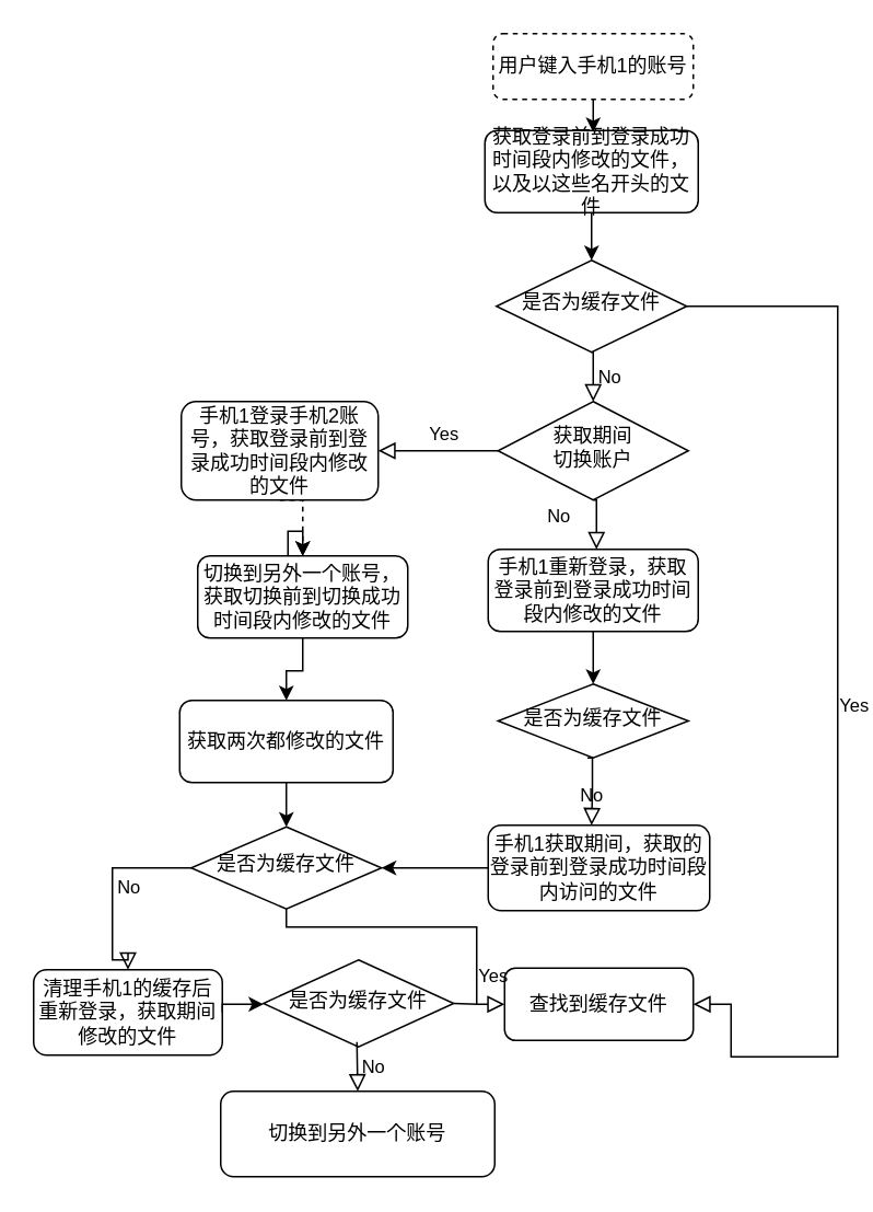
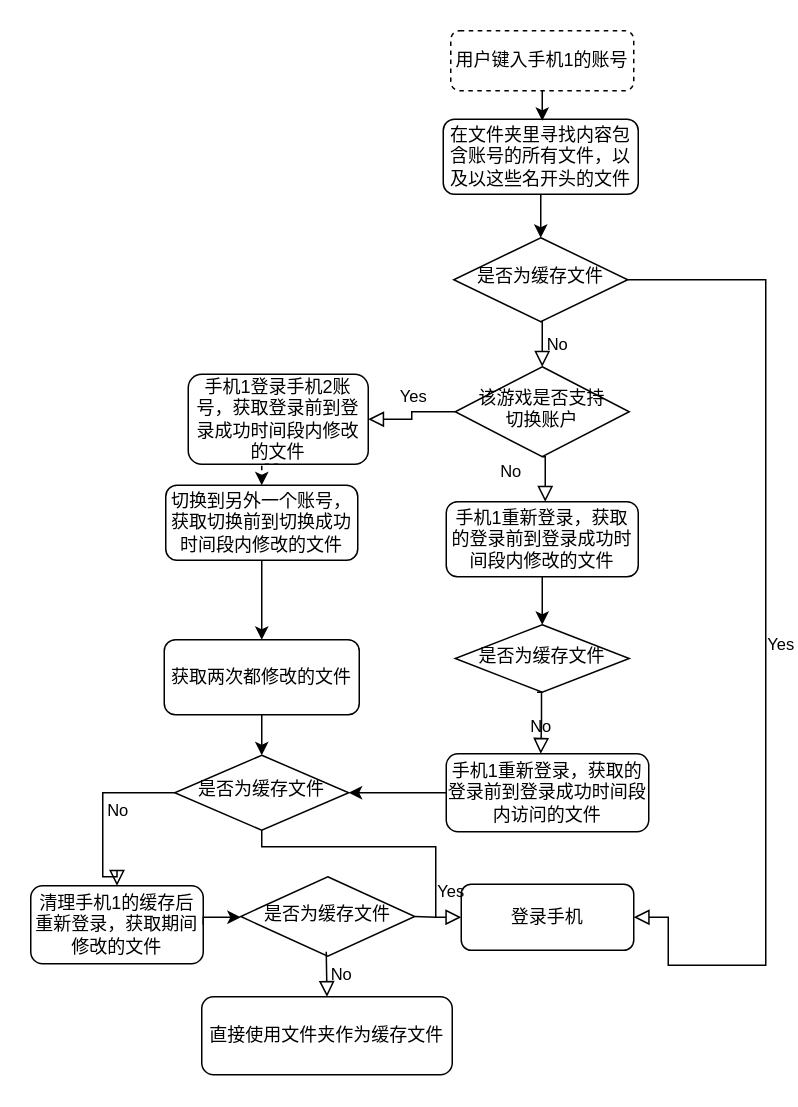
  <mxCell id="0" />
  <mxCell id="1" parent="0" />
  <mxCell id="2" value="用户键入手机1的账号" style="rounded=1;whiteSpace=wrap;html=1;fontSize=12;glass=0;strokeWidth=1;shadow=0;dashed=1;" parent="1" vertex="1"><mxGeometry x="300" y="20" width="122" height="40" as="geometry" /></mxCell>
- <mxCell id="3" value="获取登录前到登录成功时间段内修改的文件，以及以这些名开头的文件&lt;br&gt;" style="rounded=1;whiteSpace=wrap;html=1;fontSize=12;glass=0;strokeWidth=1;shadow=0;" parent="1" vertex="1"><mxGeometry x="295" y="79" width="130" height="50" as="geometry" /></mxCell>
+ <mxCell id="3" value="在文件夹里寻找内容包含账号的所有文件，以及以这些名开头的文件&lt;br&gt;" style="rounded=1;whiteSpace=wrap;html=1;fontSize=12;glass=0;strokeWidth=1;shadow=0;" parent="1" vertex="1"><mxGeometry x="295" y="79" width="130" height="50" as="geometry" /></mxCell>
  <mxCell id="4" value="" style="edgeStyle=orthogonalEdgeStyle;rounded=0;orthogonalLoop=1;jettySize=auto;html=1;exitX=0.5;exitY=1;exitDx=0;exitDy=0;" parent="1" source="2" edge="1"><mxGeometry relative="1" as="geometry"><mxPoint x="-240" y="-286" as="sourcePoint" /><mxPoint x="361" y="80" as="targetPoint" /></mxGeometry></mxCell>
  <mxCell id="5" value="是否为缓存文件" style="rhombus;whiteSpace=wrap;html=1;shadow=0;fontFamily=Helvetica;fontSize=12;align=center;strokeWidth=1;spacing=6;spacingTop=-4;" parent="1" vertex="1"><mxGeometry x="302" y="158" width="116" height="56" as="geometry" /></mxCell>
  <mxCell id="6" value="No&lt;br&gt;" style="edgeStyle=orthogonalEdgeStyle;rounded=0;html=1;jettySize=auto;orthogonalLoop=1;fontSize=11;endArrow=block;endFill=0;endSize=8;strokeWidth=1;shadow=0;labelBackgroundColor=none;exitX=0.5;exitY=1;exitDx=0;exitDy=0;entryX=0.5;entryY=0;entryDx=0;entryDy=0;" parent="1" source="5" target="8" edge="1"><mxGeometry y="10" relative="1" as="geometry"><mxPoint as="offset" /><mxPoint x="360.5" y="238" as="sourcePoint" /><mxPoint x="360.5" y="289" as="targetPoint" /></mxGeometry></mxCell>
  <mxCell id="7" value="" style="edgeStyle=orthogonalEdgeStyle;rounded=0;orthogonalLoop=1;jettySize=auto;html=1;exitX=0.5;exitY=1;exitDx=0;exitDy=0;entryX=0.5;entryY=0;entryDx=0;entryDy=0;" parent="1" source="3" target="5" edge="1"><mxGeometry relative="1" as="geometry"><mxPoint x="371" y="70" as="sourcePoint" /><mxPoint x="371" y="90" as="targetPoint" /></mxGeometry></mxCell>
- <mxCell id="8" value="获取期间&lt;br&gt;切换账户" style="rhombus;whiteSpace=wrap;html=1;shadow=0;fontFamily=Helvetica;fontSize=12;align=center;strokeWidth=1;spacing=6;spacingTop=-4;" parent="1" vertex="1"><mxGeometry x="303" y="244" width="116" height="60" as="geometry" /></mxCell>
+ <mxCell id="8" value="该游戏是否支持&lt;br&gt;切换账户" style="rhombus;whiteSpace=wrap;html=1;shadow=0;fontFamily=Helvetica;fontSize=12;align=center;strokeWidth=1;spacing=6;spacingTop=-4;" parent="1" vertex="1"><mxGeometry x="303" y="244" width="116" height="60" as="geometry" /></mxCell>
  <mxCell id="9" value="" style="edgeStyle=orthogonalEdgeStyle;rounded=0;orthogonalLoop=1;jettySize=auto;html=1;" parent="1" source="26" target="13" edge="1"><mxGeometry relative="1" as="geometry"><mxPoint x="182" y="354" as="sourcePoint" /></mxGeometry></mxCell>
- <mxCell id="10" value="手机1登录手机2账号，获取登录前到登录成功时间段内修改的文件" style="rounded=1;whiteSpace=wrap;html=1;fontSize=12;glass=0;strokeWidth=1;shadow=0;" parent="1" vertex="1"><mxGeometry x="110" y="244" width="120" height="60" as="geometry" /></mxCell>
+ <mxCell id="10" value="手机1登录手机2账号，获取登录前到登录成功时间段内修改的文件" style="rounded=1;whiteSpace=wrap;html=1;fontSize=12;glass=0;strokeWidth=1;shadow=0;" parent="1" vertex="1"><mxGeometry x="125" y="249" width="120" height="60" as="geometry" /></mxCell>
  <mxCell id="11" value="Yes" style="edgeStyle=orthogonalEdgeStyle;rounded=0;html=1;jettySize=auto;orthogonalLoop=1;fontSize=11;endArrow=block;endFill=0;endSize=8;strokeWidth=1;shadow=0;labelBackgroundColor=none;exitX=0;exitY=0.5;exitDx=0;exitDy=0;entryX=1;entryY=0.5;entryDx=0;entryDy=0;" parent="1" source="8" target="10" edge="1"><mxGeometry x="-0.096" y="-10" relative="1" as="geometry"><mxPoint as="offset" /><mxPoint x="302" y="329" as="sourcePoint" /><mxPoint x="240" y="304" as="targetPoint" /><Array as="points" /></mxGeometry></mxCell>
  <mxCell id="12" value="" style="edgeStyle=orthogonalEdgeStyle;rounded=0;orthogonalLoop=1;jettySize=auto;html=1;" parent="1" source="13" target="17" edge="1"><mxGeometry relative="1" as="geometry"><Array as="points"><mxPoint x="174" y="524" /><mxPoint x="174" y="524" /></Array></mxGeometry></mxCell>
  <mxCell id="13" value="获取两次都修改的文件" style="rounded=1;whiteSpace=wrap;html=1;fontSize=12;glass=0;strokeWidth=1;shadow=0;" parent="1" vertex="1"><mxGeometry x="109" y="426" width="130" height="50" as="geometry" /></mxCell>
- <mxCell id="14" value="手机1重新登录，获取登录前到登录成功时间段内修改的文件&lt;br&gt;" style="rounded=1;whiteSpace=wrap;html=1;fontSize=12;glass=0;strokeWidth=1;shadow=0;" parent="1" vertex="1"><mxGeometry x="297" y="334" width="128" height="50" as="geometry" /></mxCell>
+ <mxCell id="14" value="手机1重新登录，获取的登录前到登录成功时间段内修改的文件&lt;br&gt;" style="rounded=1;whiteSpace=wrap;html=1;fontSize=12;glass=0;strokeWidth=1;shadow=0;" parent="1" vertex="1"><mxGeometry x="297" y="334" width="128" height="50" as="geometry" /></mxCell>
  <mxCell id="15" value="" style="edgeStyle=orthogonalEdgeStyle;rounded=0;orthogonalLoop=1;jettySize=auto;html=1;entryX=0.5;entryY=0;entryDx=0;entryDy=0;exitX=0.5;exitY=1;exitDx=0;exitDy=0;" parent="1" source="14" target="18" edge="1"><mxGeometry relative="1" as="geometry"><mxPoint x="363" y="459" as="sourcePoint" /><mxPoint x="362.5" y="499" as="targetPoint" /><Array as="points" /></mxGeometry></mxCell>
  <mxCell id="16" value="No" style="edgeStyle=orthogonalEdgeStyle;rounded=0;html=1;jettySize=auto;orthogonalLoop=1;fontSize=11;endArrow=block;endFill=0;endSize=8;strokeWidth=1;shadow=0;labelBackgroundColor=none;exitX=0.5;exitY=1;exitDx=0;exitDy=0;" parent="1" edge="1"><mxGeometry x="-0.25" y="-23" relative="1" as="geometry"><mxPoint as="offset" /><mxPoint x="361" y="304" as="sourcePoint" /><mxPoint x="363" y="334" as="targetPoint" /><Array as="points"><mxPoint x="363" y="304" /></Array></mxGeometry></mxCell>
  <mxCell id="17" value="是否为缓存文件" style="rhombus;whiteSpace=wrap;html=1;shadow=0;fontFamily=Helvetica;fontSize=12;align=center;strokeWidth=1;spacing=6;spacingTop=-4;" parent="1" vertex="1"><mxGeometry x="116" y="503" width="116" height="50" as="geometry" /></mxCell>
  <mxCell id="18" value="是否为缓存文件" style="rhombus;whiteSpace=wrap;html=1;shadow=0;fontFamily=Helvetica;fontSize=12;align=center;strokeWidth=1;spacing=6;spacingTop=-4;" parent="1" vertex="1"><mxGeometry x="303" y="416" width="116" height="45" as="geometry" /></mxCell>
  <mxCell id="19" value="" style="edgeStyle=orthogonalEdgeStyle;rounded=0;orthogonalLoop=1;jettySize=auto;html=1;" parent="1" source="20" target="17" edge="1"><mxGeometry relative="1" as="geometry" /></mxCell>
- <mxCell id="20" value="手机1获取期间，获取的登录前到登录成功时间段内访问的文件" style="rounded=1;whiteSpace=wrap;html=1;fontSize=12;glass=0;strokeWidth=1;shadow=0;" parent="1" vertex="1"><mxGeometry x="297" y="502" width="135" height="52" as="geometry" /></mxCell>
+ <mxCell id="20" value="手机1重新登录，获取的登录前到登录成功时间段内访问的文件" style="rounded=1;whiteSpace=wrap;html=1;fontSize=12;glass=0;strokeWidth=1;shadow=0;" parent="1" vertex="1"><mxGeometry x="297" y="502" width="135" height="52" as="geometry" /></mxCell>
  <mxCell id="21" value="No&lt;br&gt;" style="edgeStyle=orthogonalEdgeStyle;rounded=0;html=1;jettySize=auto;orthogonalLoop=1;fontSize=11;endArrow=block;endFill=0;endSize=8;strokeWidth=1;shadow=0;labelBackgroundColor=none;exitX=0.5;exitY=1;exitDx=0;exitDy=0;" parent="1" edge="1"><mxGeometry x="0.182" relative="1" as="geometry"><mxPoint as="offset" /><mxPoint x="357.5" y="461" as="sourcePoint" /><mxPoint x="360" y="502" as="targetPoint" /><Array as="points"><mxPoint x="360.5" y="461" /><mxPoint x="360.5" y="482" /></Array></mxGeometry></mxCell>
- <mxCell id="22" value="查找到缓存文件" style="rounded=1;whiteSpace=wrap;html=1;fontSize=12;glass=0;strokeWidth=1;shadow=0;" parent="1" vertex="1"><mxGeometry x="307" y="589" width="115" height="44" as="geometry" /></mxCell>
+ <mxCell id="22" value="登录手机" style="rounded=1;whiteSpace=wrap;html=1;fontSize=12;glass=0;strokeWidth=1;shadow=0;" parent="1" vertex="1"><mxGeometry x="307" y="589" width="115" height="44" as="geometry" /></mxCell>
  <mxCell id="23" value="Yes" style="edgeStyle=orthogonalEdgeStyle;rounded=0;html=1;jettySize=auto;orthogonalLoop=1;fontSize=11;endArrow=block;endFill=0;endSize=8;strokeWidth=1;shadow=0;labelBackgroundColor=none;exitX=1;exitY=0.5;exitDx=0;exitDy=0;entryX=1;entryY=0.5;entryDx=0;entryDy=0;" parent="1" source="5" target="22" edge="1"><mxGeometry y="10" relative="1" as="geometry"><mxPoint as="offset" /><mxPoint x="322" y="349" as="sourcePoint" /><mxPoint x="460" y="643" as="targetPoint" /><Array as="points"><mxPoint x="510" y="186" /><mxPoint x="510" y="643" /><mxPoint x="445" y="643" /></Array></mxGeometry></mxCell>
  <mxCell id="24" value="No" style="edgeStyle=orthogonalEdgeStyle;rounded=0;html=1;jettySize=auto;orthogonalLoop=1;fontSize=11;endArrow=block;endFill=0;endSize=8;strokeWidth=1;shadow=0;labelBackgroundColor=none;exitX=0;exitY=0.5;exitDx=0;exitDy=0;entryX=0.5;entryY=0;entryDx=0;entryDy=0;" parent="1" source="17" target="25" edge="1"><mxGeometry y="10" relative="1" as="geometry"><mxPoint as="offset" /><mxPoint x="192" y="659" as="sourcePoint" /><mxPoint x="110" y="807" as="targetPoint" /><Array as="points"><mxPoint x="68" y="528" /><mxPoint x="68" y="584" /></Array></mxGeometry></mxCell>
  <mxCell id="25" value="清理手机1的缓存后重新登录，获取期间&lt;br&gt;修改的文件" style="rounded=1;whiteSpace=wrap;html=1;fontSize=12;glass=0;strokeWidth=1;shadow=0;" parent="1" vertex="1"><mxGeometry x="20" y="590" width="115" height="52" as="geometry" /></mxCell>
- <mxCell id="26" value="切换到另外一个账号，获取切换前到切换成功时间段内修改的文件" style="rounded=1;whiteSpace=wrap;html=1;fontSize=12;glass=0;strokeWidth=1;shadow=0;" parent="1" vertex="1"><mxGeometry x="120" y="338" width="128" height="50" as="geometry" /></mxCell>
+ <mxCell id="26" value="切换到另外一个账号，获取切换前到切换成功时间段内修改的文件" style="rounded=1;whiteSpace=wrap;html=1;fontSize=12;glass=0;strokeWidth=1;shadow=0;" parent="1" vertex="1"><mxGeometry x="110" y="323" width="128" height="50" as="geometry" /></mxCell>
  <mxCell id="27" style="edgeStyle=orthogonalEdgeStyle;rounded=0;orthogonalLoop=1;jettySize=auto;html=1;entryX=0.5;entryY=0;entryDx=0;entryDy=0;" parent="1" source="26" target="26" edge="1"><mxGeometry relative="1" as="geometry"><Array as="points"><mxPoint x="175" y="348" /><mxPoint x="175" y="323" /></Array></mxGeometry></mxCell>
  <mxCell id="28" value="" style="edgeStyle=orthogonalEdgeStyle;rounded=0;orthogonalLoop=1;jettySize=auto;html=1;exitX=0.5;exitY=1;exitDx=0;exitDy=0;entryX=0.5;entryY=0;entryDx=0;entryDy=0;dashed=1;" parent="1" source="10" target="26" edge="1"><mxGeometry relative="1" as="geometry"><mxPoint x="370" y="139" as="sourcePoint" /><mxPoint x="370" y="168" as="targetPoint" /></mxGeometry></mxCell>
  <mxCell id="29" value="是否为缓存文件" style="rhombus;whiteSpace=wrap;html=1;shadow=0;fontFamily=Helvetica;fontSize=12;align=center;strokeWidth=1;spacing=6;spacingTop=-4;" vertex="1" parent="1"><mxGeometry x="160" y="584" width="116" height="53" as="geometry" /></mxCell>
  <mxCell id="30" value="" style="edgeStyle=orthogonalEdgeStyle;rounded=0;orthogonalLoop=1;jettySize=auto;html=1;exitX=1;exitY=0.5;exitDx=0;exitDy=0;" edge="1" parent="1" source="25"><mxGeometry relative="1" as="geometry"><Array as="points"><mxPoint x="160" y="611" /></Array><mxPoint x="184" y="471" as="sourcePoint" /><mxPoint x="160" y="611" as="targetPoint" /></mxGeometry></mxCell>
  <mxCell id="31" value="Yes" style="edgeStyle=orthogonalEdgeStyle;rounded=0;html=1;jettySize=auto;orthogonalLoop=1;fontSize=11;endArrow=block;endFill=0;endSize=8;strokeWidth=1;shadow=0;labelBackgroundColor=none;exitX=0.5;exitY=1;exitDx=0;exitDy=0;entryX=0;entryY=0.5;entryDx=0;entryDy=0;" edge="1" parent="1" source="17" target="22"><mxGeometry x="0.644" y="10" relative="1" as="geometry"><mxPoint as="offset" /><mxPoint x="428" y="196" as="sourcePoint" /><mxPoint x="432" y="621" as="targetPoint" /><Array as="points"><mxPoint x="174" y="564" /><mxPoint x="290" y="564" /><mxPoint x="290" y="611" /></Array></mxGeometry></mxCell>
  <mxCell id="32" value="" style="endArrow=none;html=1;exitX=1;exitY=0.5;exitDx=0;exitDy=0;" edge="1" parent="1" source="29"><mxGeometry width="50" height="50" relative="1" as="geometry"><mxPoint x="250" y="684" as="sourcePoint" /><mxPoint x="290" y="611" as="targetPoint" /></mxGeometry></mxCell>
- <mxCell id="33" value="切换到另外一个账号" style="rounded=1;whiteSpace=wrap;html=1;fontSize=12;glass=0;strokeWidth=1;shadow=0;" vertex="1" parent="1"><mxGeometry x="134" y="664" width="167" height="52" as="geometry" /></mxCell>
+ <mxCell id="33" value="直接使用文件夹作为缓存文件" style="rounded=1;whiteSpace=wrap;html=1;fontSize=12;glass=0;strokeWidth=1;shadow=0;" vertex="1" parent="1"><mxGeometry x="134" y="664" width="167" height="52" as="geometry" /></mxCell>
  <mxCell id="34" value="No&lt;br&gt;" style="edgeStyle=orthogonalEdgeStyle;rounded=0;html=1;jettySize=auto;orthogonalLoop=1;fontSize=11;endArrow=block;endFill=0;endSize=8;strokeWidth=1;shadow=0;labelBackgroundColor=none;entryX=0.5;entryY=0;entryDx=0;entryDy=0;" edge="1" parent="1" target="33"><mxGeometry y="10" relative="1" as="geometry"><mxPoint as="offset" /><mxPoint x="217" y="634" as="sourcePoint" /><mxPoint x="371" y="254" as="targetPoint" /></mxGeometry></mxCell>
